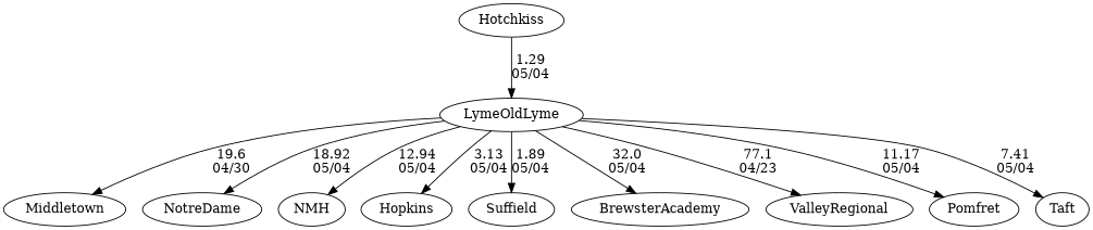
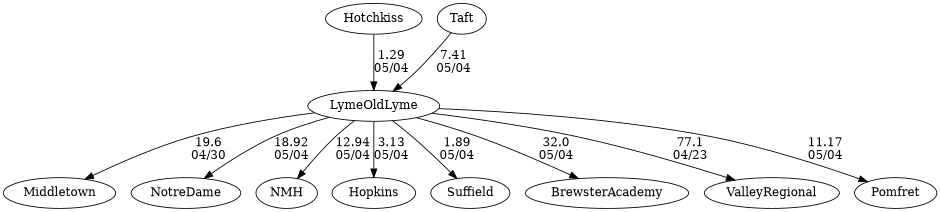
  digraph {
    edge [random=random weight=99]
    LymeOldLyme
    Middletown
    NotreDame
    NMH
    Hopkins
    Suffield
    BrewsterAcademy
    ValleyRegional
    Pomfret
    Hotchkiss
    Taft
    LymeOldLyme -> Middletown [label="19.6\n04/30" weight=81]
    LymeOldLyme -> NotreDame [label="18.92\n05/04" weight=82]
    LymeOldLyme -> NMH [label="12.94\n05/04" weight=88]
    LymeOldLyme -> Hopkins [label="3.13\n05/04" weight=97]
    LymeOldLyme -> Suffield [label="1.89\n05/04"]
    LymeOldLyme -> BrewsterAcademy [label="32.0\n05/04" weight=68]
    LymeOldLyme -> ValleyRegional [label="77.1\n04/23" weight=23]
    LymeOldLyme -> Pomfret [label="11.17\n05/04" weight=89]
    Hotchkiss -> LymeOldLyme [label="1.29\n05/04"]
-   LymeOldLyme -> Taft [label="7.41\n05/04" weight=93]
+   Taft -> LymeOldLyme [label="7.41\n05/04" weight=93]
  }
